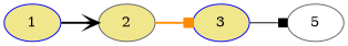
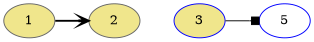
  digraph {
    rankdir=LR
    node [color=gray40 fillcolor=khaki style=filled]
    edge [arrowhead=box color=black style=bold]
-   1 [alpha=39.85 color=blue]
+   1 [alpha=39.85]
    2 [alpha=40.35]
    3 [alpha=31.62 color=blue]
-   5 [alpha=45.27 fillcolor=white]
+   5 [alpha=45.27 color=blue fillcolor=white]
    1 -> 2 [arrowhead=vee]
-   2 -> 3 [color=darkorange]
    3 -> 5 [style=solid]
  }
